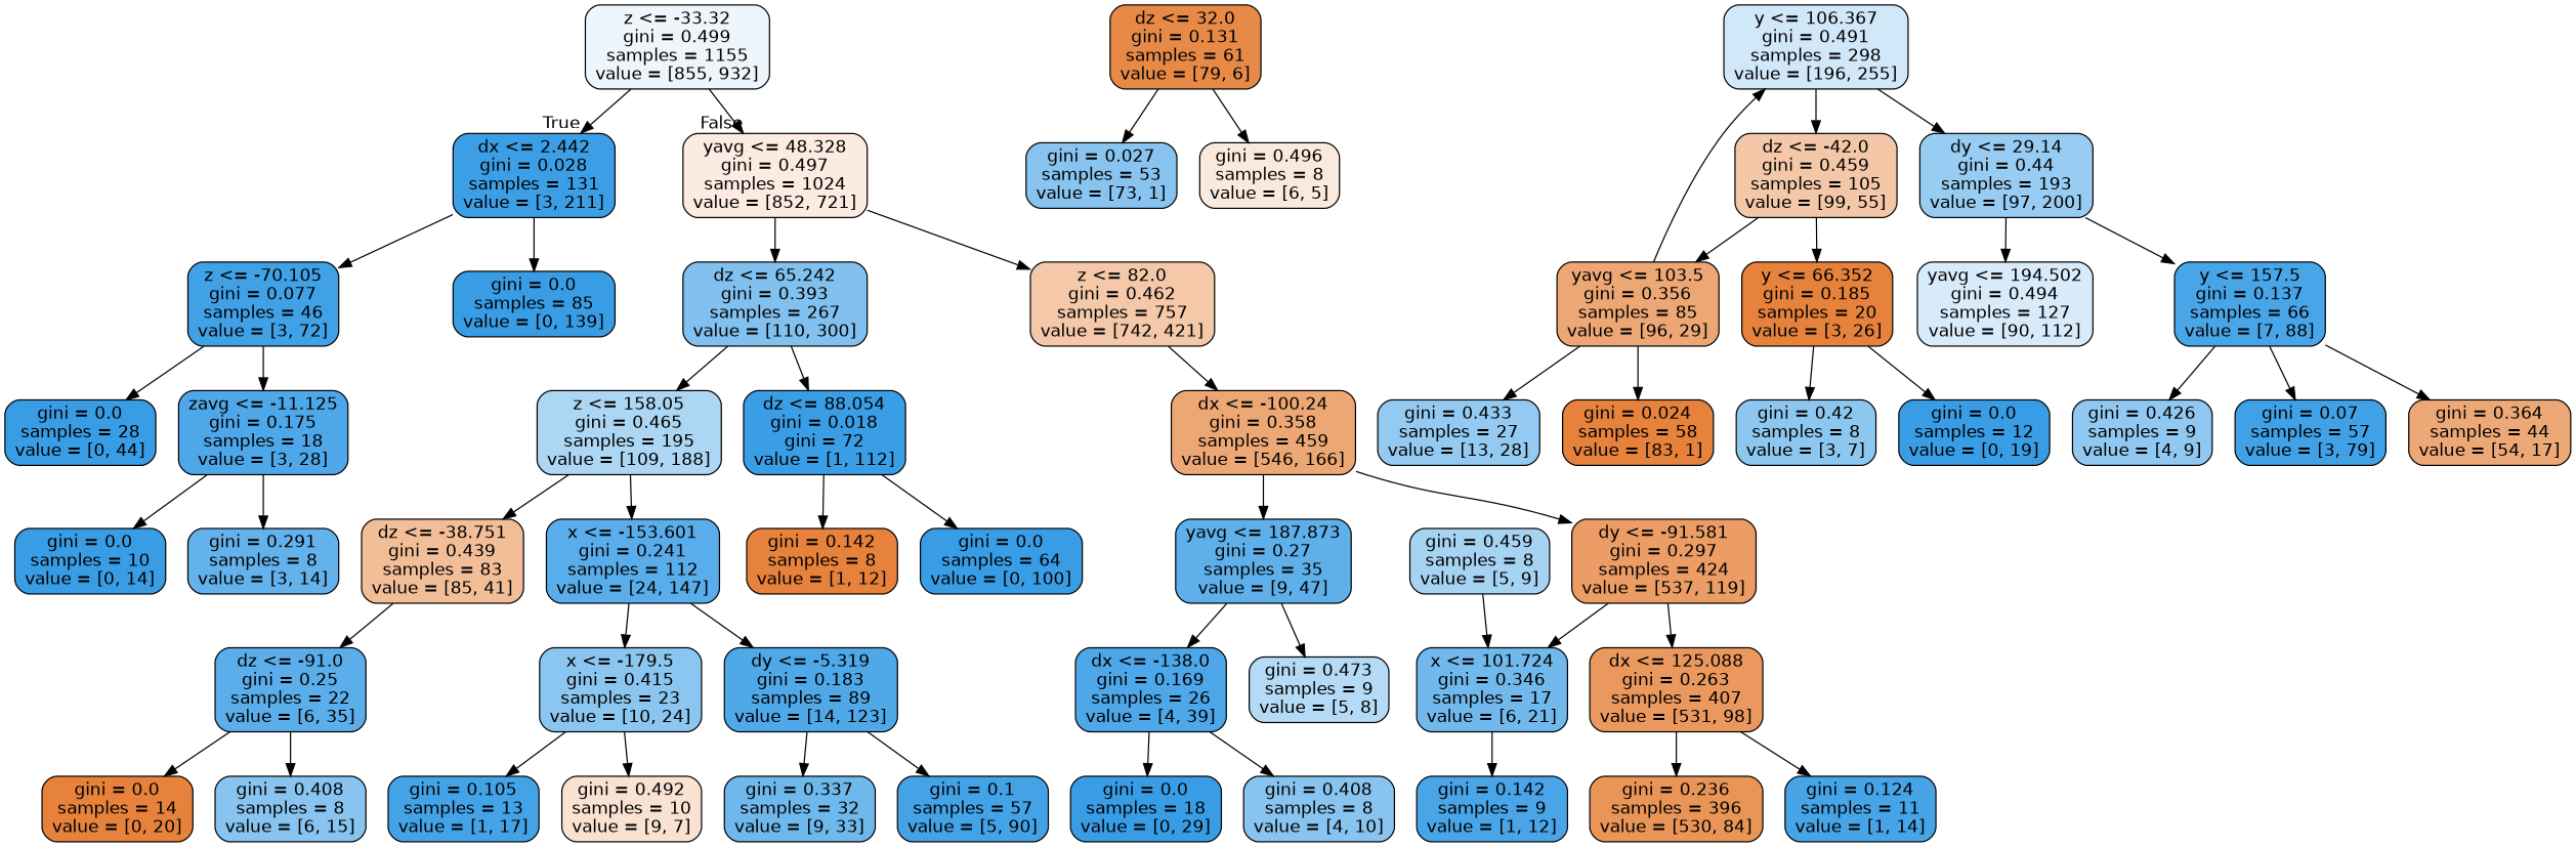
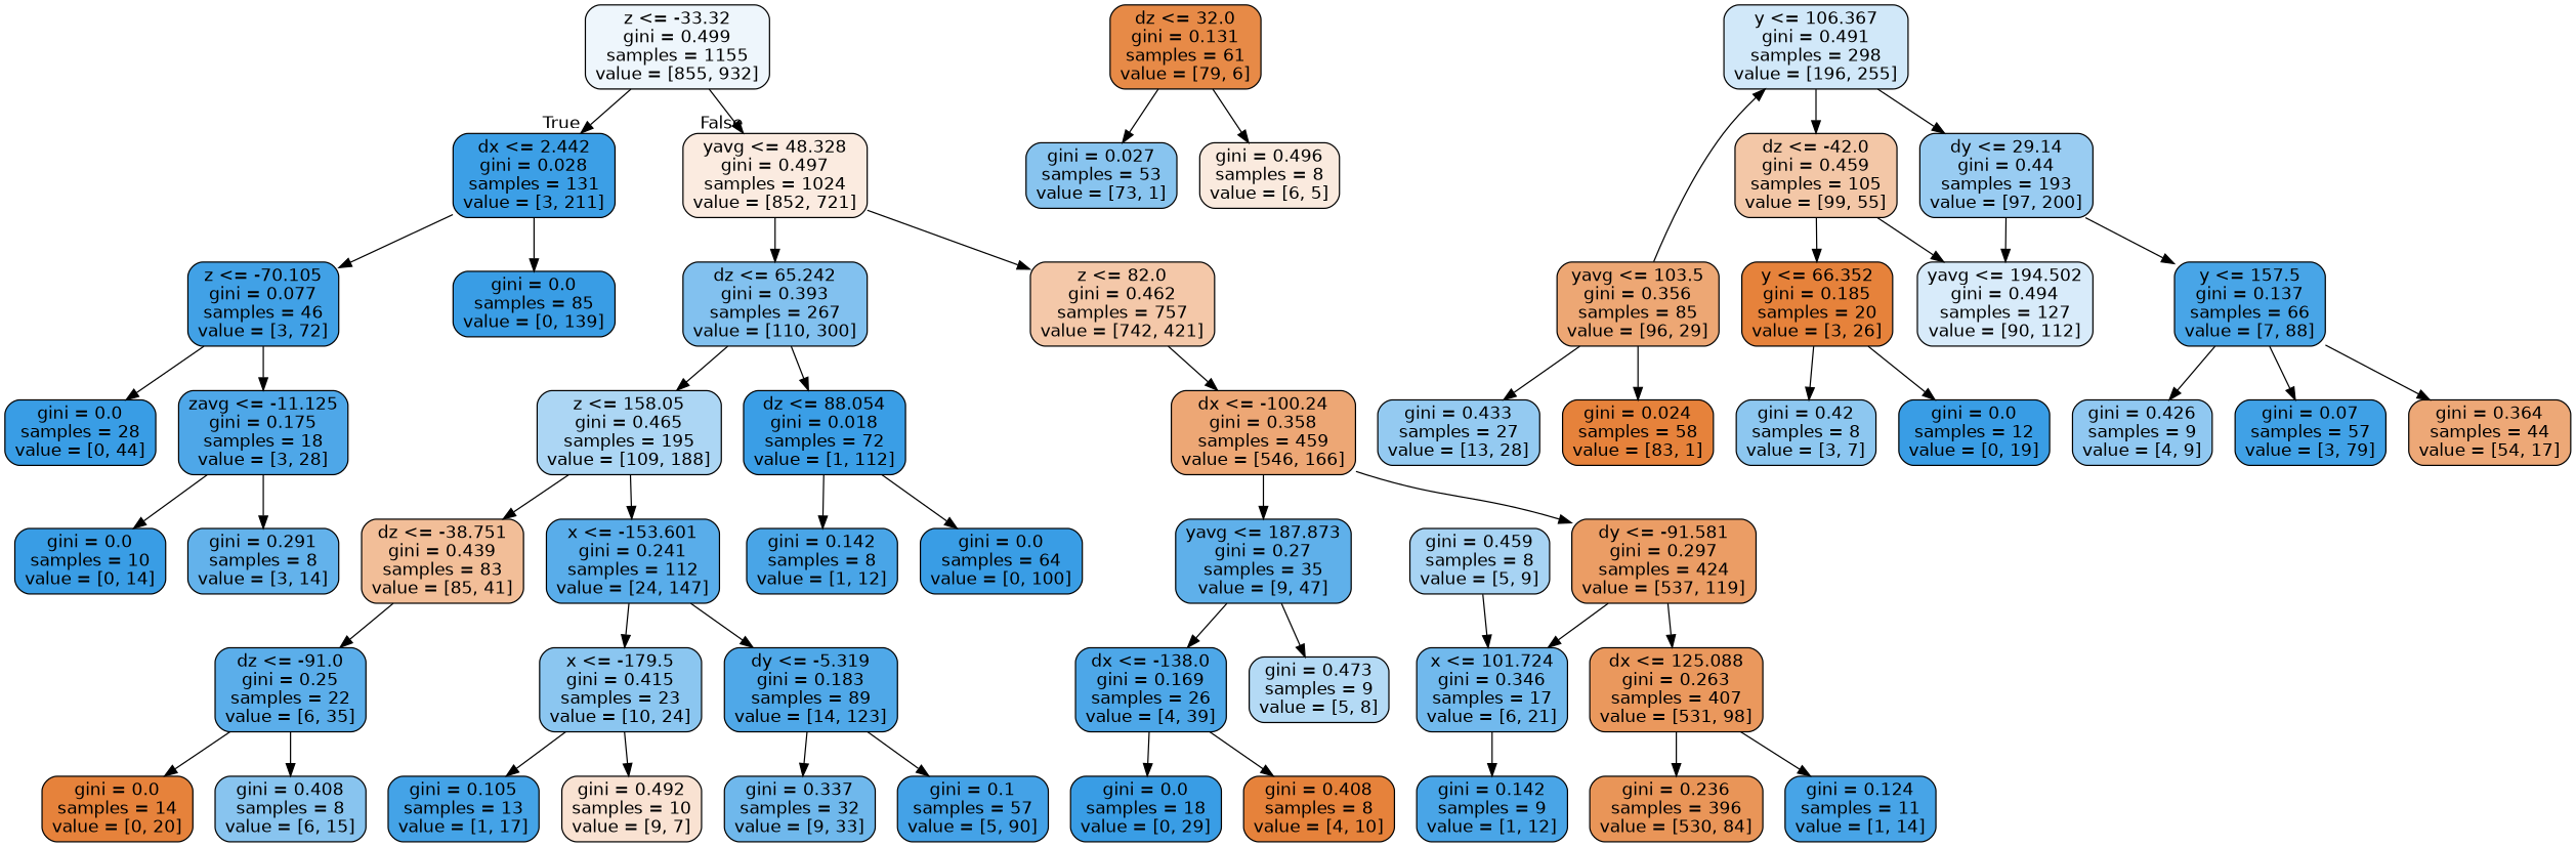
  digraph {
    node [color=black fillcolor="#399de5ff" fontname=helvetica shape=box style="filled, rounded"]
    edge [fontname=helvetica]
    n1 [fillcolor="#399de515" label="z <= -33.32\ngini = 0.499\nsamples = 1155\nvalue = [855, 932]"]
    n2 [fillcolor="#399de5fb" label="dx <= 2.442\ngini = 0.028\nsamples = 131\nvalue = [3, 211]"]
    n3 [fillcolor="#e5813927" label="yavg <= 48.328\ngini = 0.497\nsamples = 1024\nvalue = [852, 721]"]
    n4 [fillcolor="#399de5f4" label="z <= -70.105\ngini = 0.077\nsamples = 46\nvalue = [3, 72]"]
    n5 [label="gini = 0.0\nsamples = 85\nvalue = [0, 139]"]
    n6 [fillcolor="#399de5a1" label="dz <= 65.242\ngini = 0.393\nsamples = 267\nvalue = [110, 300]"]
    n7 [fillcolor="#e581396e" label="z <= 82.0\ngini = 0.462\nsamples = 757\nvalue = [742, 421]"]
    n8 [label="gini = 0.0\nsamples = 28\nvalue = [0, 44]"]
    n9 [fillcolor="#399de5e4" label="zavg <= -11.125\ngini = 0.175\nsamples = 18\nvalue = [3, 28]"]
    n10 [label="gini = 0.0\nsamples = 10\nvalue = [0, 14]"]
    n11 [fillcolor="#399de5c8" label="gini = 0.291\nsamples = 8\nvalue = [3, 14]"]
    n12 [fillcolor="#399de56b" label="z <= 158.05\ngini = 0.465\nsamples = 195\nvalue = [109, 188]"]
-   n13 [fillcolor="#399de5fd" label="dz <= 88.054\ngini = 0.018\ngini = 72\nvalue = [1, 112]"]
+   n13 [fillcolor="#399de5fd" label="dz <= 88.054\ngini = 0.018\nsamples = 72\nvalue = [1, 112]"]
    n14 [fillcolor="#e58139b1" label="dx <= -100.24\ngini = 0.358\nsamples = 459\nvalue = [546, 166]"]
    n15 [fillcolor="#e5813984" label="dz <= -38.751\ngini = 0.439\nsamples = 83\nvalue = [85, 41]"]
    n16 [fillcolor="#399de5d5" label="x <= -153.601\ngini = 0.241\nsamples = 112\nvalue = [24, 147]"]
-   n17 [fillcolor="#e58139fc" label="gini = 0.142\nsamples = 8\nvalue = [1, 12]"]
+   n17 [fillcolor="#399de5ea" label="gini = 0.142\nsamples = 8\nvalue = [1, 12]"]
    n18 [label="gini = 0.0\nsamples = 64\nvalue = [0, 100]"]
    n19 [fillcolor="#399de5d3" label="dz <= -91.0\ngini = 0.25\nsamples = 22\nvalue = [6, 35]"]
    n20 [fillcolor="#399de595" label="x <= -179.5\ngini = 0.415\nsamples = 23\nvalue = [10, 24]"]
    n21 [fillcolor="#399de5e2" label="dy <= -5.319\ngini = 0.183\nsamples = 89\nvalue = [14, 123]"]
    n22 [fillcolor="#e58139fc" label="gini = 0.0\nsamples = 14\nvalue = [0, 20]"]
    n23 [fillcolor="#399de599" label="gini = 0.408\nsamples = 8\nvalue = [6, 15]"]
    n24 [fillcolor="#e58139ec" label="dz <= 32.0\ngini = 0.131\nsamples = 61\nvalue = [79, 6]"]
    n25 [fillcolor="#399de599" label="gini = 0.027\nsamples = 53\nvalue = [73, 1]"]
    n26 [fillcolor="#e581392a" label="gini = 0.496\nsamples = 8\nvalue = [6, 5]"]
    n27 [fillcolor="#399de5f0" label="gini = 0.105\nsamples = 13\nvalue = [1, 17]"]
    n28 [fillcolor="#e5813939" label="gini = 0.492\nsamples = 10\nvalue = [9, 7]"]
    n29 [fillcolor="#399de5b9" label="gini = 0.337\nsamples = 32\nvalue = [9, 33]"]
    n30 [fillcolor="#399de5f1" label="gini = 0.1\nsamples = 57\nvalue = [5, 90]"]
    n31 [fillcolor="#399de53b" label="y <= 106.367\ngini = 0.491\nsamples = 298\nvalue = [196, 255]"]
    n32 [fillcolor="#e5813971" label="dz <= -42.0\ngini = 0.459\nsamples = 105\nvalue = [99, 55]"]
    n33 [fillcolor="#399de583" label="dy <= 29.14\ngini = 0.44\nsamples = 193\nvalue = [97, 200]"]
    n34 [fillcolor="#399de5ce" label="yavg <= 187.873\ngini = 0.27\nsamples = 35\nvalue = [9, 47]"]
    n35 [fillcolor="#e58139c6" label="dy <= -91.581\ngini = 0.297\nsamples = 424\nvalue = [537, 119]"]
    n36 [fillcolor="#e58139fc" label="y <= 66.352\ngini = 0.185\nsamples = 20\nvalue = [3, 26]"]
    n37 [fillcolor="#e58139b2" label="yavg <= 103.5\ngini = 0.356\nsamples = 85\nvalue = [96, 29]"]
    n38 [fillcolor="#399de532" label="yavg <= 194.502\ngini = 0.494\nsamples = 127\nvalue = [90, 112]"]
    n39 [fillcolor="#399de5eb" label="y <= 157.5\ngini = 0.137\nsamples = 66\nvalue = [7, 88]"]
    n40 [label="gini = 0.0\nsamples = 12\nvalue = [0, 19]"]
    n41 [fillcolor="#399de592" label="gini = 0.42\nsamples = 8\nvalue = [3, 7]"]
    n42 [fillcolor="#e58139fc" label="gini = 0.024\nsamples = 58\nvalue = [83, 1]"]
    n43 [fillcolor="#399de589" label="gini = 0.433\nsamples = 27\nvalue = [13, 28]"]
    n44 [fillcolor="#e58139af" label="gini = 0.364\nsamples = 44\nvalue = [54, 17]"]
    n45 [fillcolor="#399de58e" label="gini = 0.426\nsamples = 9\nvalue = [4, 9]"]
    n46 [fillcolor="#399de5f5" label="gini = 0.07\nsamples = 57\nvalue = [3, 79]"]
    n47 [fillcolor="#399de5e5" label="dx <= -138.0\ngini = 0.169\nsamples = 26\nvalue = [4, 39]"]
    n48 [fillcolor="#399de560" label="gini = 0.473\nsamples = 9\nvalue = [5, 8]"]
    n49 [fillcolor="#399de5b6" label="x <= 101.724\ngini = 0.346\nsamples = 17\nvalue = [6, 21]"]
    n50 [fillcolor="#e58139d0" label="dx <= 125.088\ngini = 0.263\nsamples = 407\nvalue = [531, 98]"]
    n51 [label="gini = 0.0\nsamples = 18\nvalue = [0, 29]"]
-   n52 [fillcolor="#399de599" label="gini = 0.408\nsamples = 8\nvalue = [4, 10]"]
+   n52 [fillcolor="#e58139fc" label="gini = 0.408\nsamples = 8\nvalue = [4, 10]"]
    n53 [fillcolor="#399de5ea" label="gini = 0.142\nsamples = 9\nvalue = [1, 12]"]
    n54 [fillcolor="#e58139d7" label="gini = 0.236\nsamples = 396\nvalue = [530, 84]"]
    n55 [fillcolor="#399de5ed" label="gini = 0.124\nsamples = 11\nvalue = [1, 14]"]
    n56 [fillcolor="#399de571" label="gini = 0.459\nsamples = 8\nvalue = [5, 9]"]
    n1 -> n2 [headlabel=True labelangle=45 labeldistance=2.5]
    n1 -> n3 [headlabel=False labelangle=-45 labeldistance=2.5]
    n2 -> n4
    n2 -> n5
    n3 -> n6
    n3 -> n7
    n4 -> n8
    n4 -> n9
    n6 -> n12
    n6 -> n13
    n7 -> n14
    n9 -> n10
    n9 -> n11
    n12 -> n15
    n12 -> n16
    n13 -> n17
    n13 -> n18
    n14 -> n34
    n14 -> n35
    n15 -> n19
    n16 -> n20
    n16 -> n21
    n19 -> n22
    n19 -> n23
    n20 -> n27
    n20 -> n28
    n21 -> n29
    n21 -> n30
    n24 -> n25
    n24 -> n26
    n31 -> n32
    n31 -> n33
    n32 -> n36
-   n32 -> n37
+   n32 -> n38
    n33 -> n38
    n33 -> n39
    n34 -> n47
    n34 -> n48
    n35 -> n49
    n35 -> n50
    n36 -> n40
    n36 -> n41
    n37 -> n31
    n37 -> n42
    n37 -> n43
    n39 -> n44
    n39 -> n45
    n39 -> n46
    n47 -> n51
    n47 -> n52
    n49 -> n53
    n50 -> n54
    n50 -> n55
    n56 -> n49
  }
